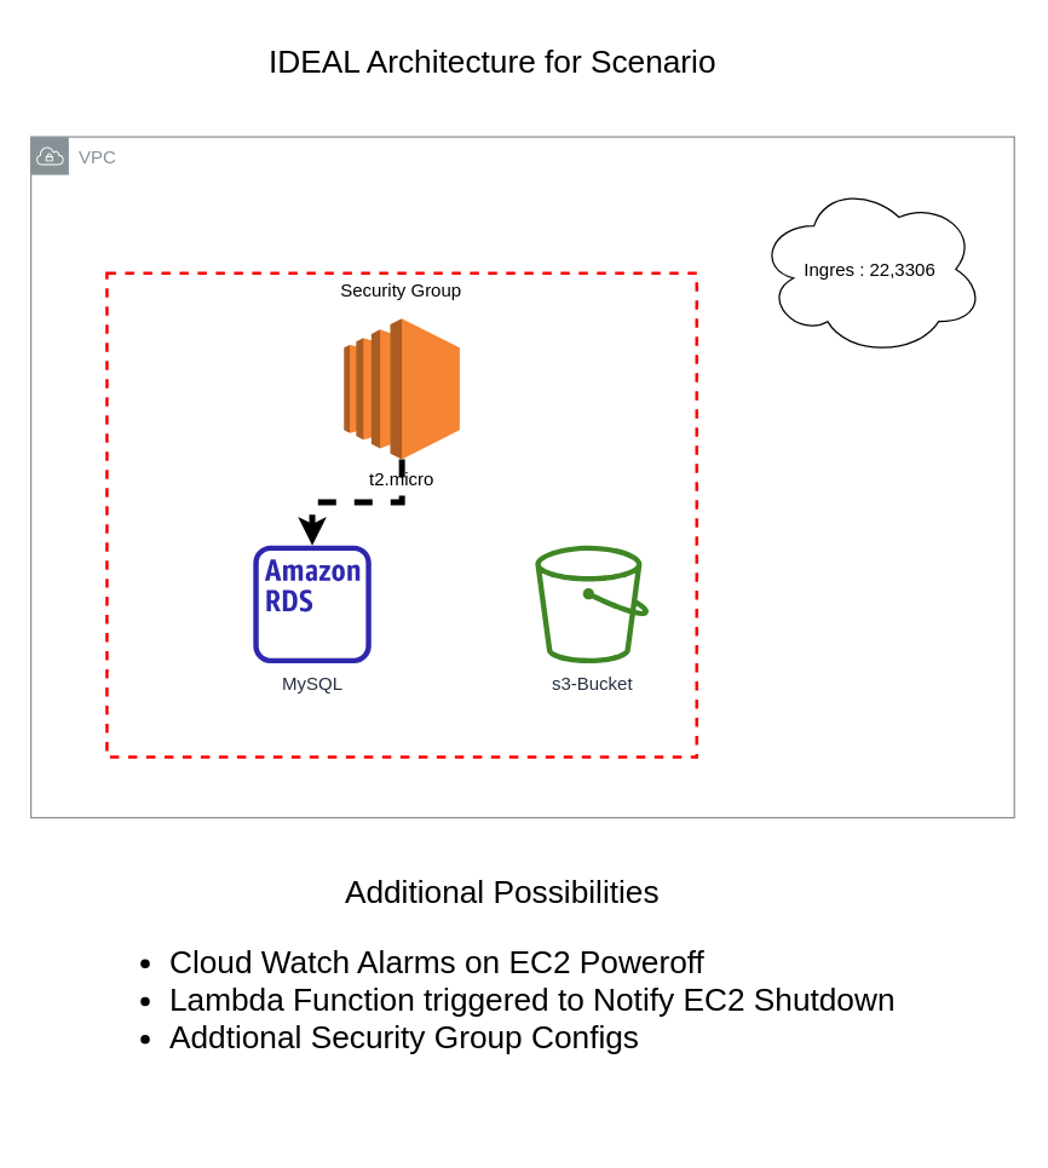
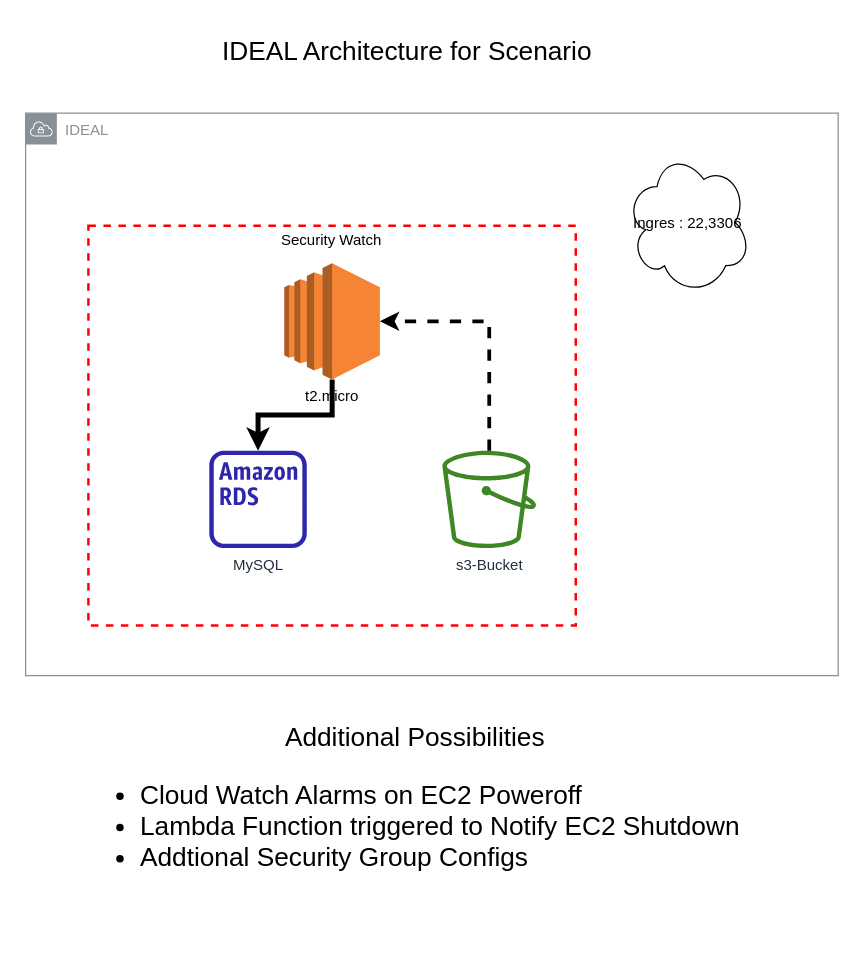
  <mxCell id="0" />
  <mxCell id="1" parent="0" />
- <mxCell id="2" value="VPC" style="sketch=0;outlineConnect=0;gradientColor=none;html=1;whiteSpace=wrap;fontSize=12;fontStyle=0;shape=mxgraph.aws4.group;grIcon=mxgraph.aws4.group_vpc;strokeColor=#879196;fillColor=none;verticalAlign=top;align=left;spacingLeft=30;fontColor=#879196;dashed=0;" vertex="1" parent="1"><mxGeometry x="20" y="90" width="650.25" height="450" as="geometry" /></mxCell>
+ <mxCell id="2" value="IDEAL" style="sketch=0;outlineConnect=0;gradientColor=none;html=1;whiteSpace=wrap;fontSize=12;fontStyle=0;shape=mxgraph.aws4.group;grIcon=mxgraph.aws4.group_vpc;strokeColor=#879196;fillColor=none;verticalAlign=top;align=left;spacingLeft=30;fontColor=#879196;dashed=0;" vertex="1" parent="1"><mxGeometry x="20" y="90" width="650.25" height="450" as="geometry" /></mxCell>
  <mxCell id="3" value="" style="group" vertex="1" connectable="0" parent="1"><mxGeometry x="70.25" y="180" width="390" height="320" as="geometry" /></mxCell>
  <mxCell id="4" value="s3-Bucket" style="sketch=0;outlineConnect=0;fontColor=#232F3E;gradientColor=none;fillColor=#3F8624;strokeColor=none;dashed=0;verticalLabelPosition=bottom;verticalAlign=top;align=center;html=1;fontSize=12;fontStyle=0;aspect=fixed;pointerEvents=1;shape=mxgraph.aws4.bucket;" vertex="1" parent="3"><mxGeometry x="283.25" y="180" width="75" height="78" as="geometry" /></mxCell>
  <mxCell id="5" value="MySQL" style="sketch=0;outlineConnect=0;fontColor=#232F3E;gradientColor=none;fillColor=#2E27AD;strokeColor=none;dashed=0;verticalLabelPosition=bottom;verticalAlign=top;align=center;html=1;fontSize=12;fontStyle=0;aspect=fixed;pointerEvents=1;shape=mxgraph.aws4.rds_instance_alt;" vertex="1" parent="3"><mxGeometry x="96.75" y="180" width="78" height="78" as="geometry" /></mxCell>
- <mxCell id="6" style="edgeStyle=orthogonalEdgeStyle;rounded=0;orthogonalLoop=1;jettySize=auto;html=1;dashed=1;strokeWidth=4;" edge="1" parent="3" source="7" target="5"><mxGeometry relative="1" as="geometry" /></mxCell>
+ <mxCell id="6" style="edgeStyle=orthogonalEdgeStyle;rounded=0;orthogonalLoop=1;jettySize=auto;html=1;dashed=0;strokeWidth=4;" edge="1" parent="3" source="7" target="5"><mxGeometry relative="1" as="geometry" /></mxCell>
  <mxCell id="7" value="t2.micro" style="outlineConnect=0;dashed=0;verticalLabelPosition=bottom;verticalAlign=top;align=center;html=1;shape=mxgraph.aws3.ec2;fillColor=#F58534;gradientColor=none;" vertex="1" parent="3"><mxGeometry x="156.75" y="30" width="76.5" height="93" as="geometry" /></mxCell>
- <mxCell id="9" value="Security Group" style="fontStyle=0;verticalAlign=top;align=center;spacingTop=-2;fillColor=none;rounded=0;whiteSpace=wrap;html=1;strokeColor=#FF0000;strokeWidth=2;dashed=1;container=1;collapsible=0;expand=0;recursiveResize=0;" vertex="1" parent="3"><mxGeometry width="390" height="320" as="geometry" /></mxCell>
- <mxCell id="10" value="Ingres : 22,3306" style="ellipse;shape=cloud;whiteSpace=wrap;html=1;" vertex="1" parent="1"><mxGeometry x="500.25" y="120" width="150" height="115" as="geometry" /></mxCell>
+ <mxCell id="8" style="edgeStyle=orthogonalEdgeStyle;rounded=0;orthogonalLoop=1;jettySize=auto;html=1;entryX=1;entryY=0.5;entryDx=0;entryDy=0;entryPerimeter=0;dashed=1;strokeWidth=3;" edge="1" parent="3" source="4" target="7"><mxGeometry relative="1" as="geometry"><Array as="points"><mxPoint x="320.75" y="77" /></Array></mxGeometry></mxCell>
+ <mxCell id="9" value="Security Watch" style="fontStyle=0;verticalAlign=top;align=center;spacingTop=-2;fillColor=none;rounded=0;whiteSpace=wrap;html=1;strokeColor=#FF0000;strokeWidth=2;dashed=1;container=1;collapsible=0;expand=0;recursiveResize=0;" vertex="1" parent="3"><mxGeometry width="390" height="320" as="geometry" /></mxCell>
+ <mxCell id="10" value="Ingres : 22,3306" style="ellipse;shape=cloud;whiteSpace=wrap;html=1;" vertex="1" parent="1"><mxGeometry x="500.25" y="120" width="100" height="115" as="geometry" /></mxCell>
  <mxCell id="11" value="&lt;font style=&quot;font-size: 21px;&quot;&gt;IDEAL Architecture for Scenario&lt;/font&gt;" style="text;html=1;align=center;verticalAlign=middle;resizable=0;points=[];autosize=1;strokeColor=none;fillColor=none;" vertex="1" parent="1"><mxGeometry x="165" y="20" width="320" height="40" as="geometry" /></mxCell>
  <mxCell id="12" value="&lt;div style=&quot;text-align: center;&quot;&gt;&lt;span style=&quot;background-color: initial;&quot;&gt;Additional Possibilities&lt;/span&gt;&lt;/div&gt;&lt;ul&gt;&lt;li&gt;Cloud Watch Alarms on EC2 Poweroff&lt;/li&gt;&lt;li&gt;Lambda Function triggered to Notify EC2 Shutdown&lt;/li&gt;&lt;li&gt;Addtional Security Group Configs&amp;nbsp;&lt;br&gt;&lt;br&gt;&lt;/li&gt;&lt;/ul&gt;" style="text;html=1;align=left;verticalAlign=middle;resizable=0;points=[];autosize=1;strokeColor=none;fillColor=none;fontSize=21;" vertex="1" parent="1"><mxGeometry x="70.25" y="570" width="540" height="180" as="geometry" /></mxCell>
